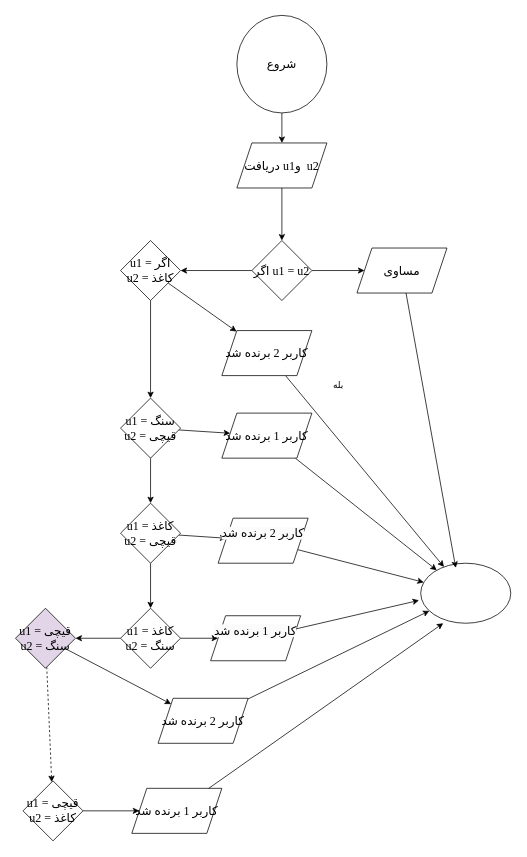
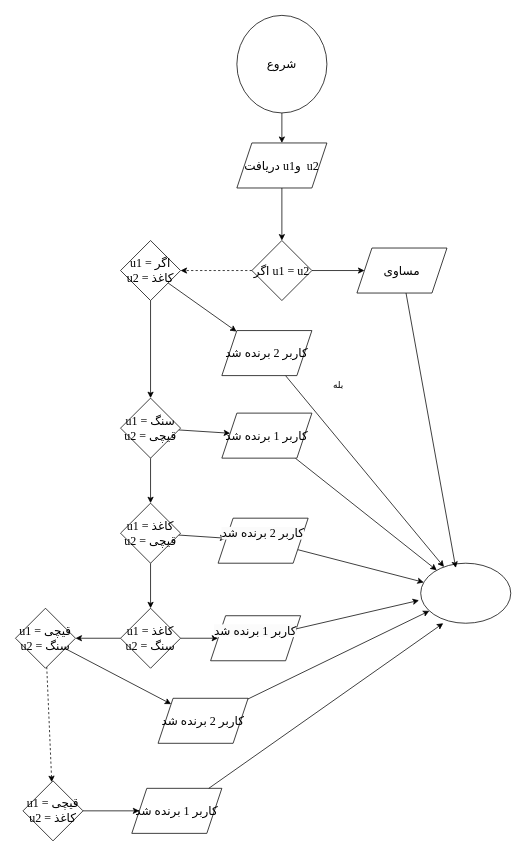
  <mxCell id="0" />
  <mxCell id="1" parent="0" />
  <mxCell id="2" value="" style="edgeStyle=none;html=1;fontFamily=vazir;fontSize=16;" edge="1" parent="1" source="3" target="5"><mxGeometry relative="1" as="geometry" /></mxCell>
  <mxCell id="3" value="شروع" style="ellipse;whiteSpace=wrap;html=1;fontFamily=vazir;fontSize=16;" vertex="1" parent="1"><mxGeometry x="315" y="20" width="120" height="130" as="geometry" /></mxCell>
  <mxCell id="4" value="" style="edgeStyle=none;html=1;" edge="1" parent="1" source="5" target="8"><mxGeometry relative="1" as="geometry" /></mxCell>
  <mxCell id="5" value="دریافت u1و&amp;nbsp; u2" style="shape=parallelogram;perimeter=parallelogramPerimeter;whiteSpace=wrap;html=1;fixedSize=1;fontSize=16;fontFamily=vazir;" vertex="1" parent="1"><mxGeometry x="315" y="190" width="120" height="60" as="geometry" /></mxCell>
  <mxCell id="6" value="" style="edgeStyle=none;html=1;" edge="1" parent="1" source="8" target="9"><mxGeometry relative="1" as="geometry" /></mxCell>
- <mxCell id="7" value="" style="edgeStyle=none;html=1;" edge="1" parent="1" source="8" target="12"><mxGeometry relative="1" as="geometry" /></mxCell>
+ <mxCell id="7" value="" style="edgeStyle=none;html=1;dashed=1;" edge="1" parent="1" source="8" target="12"><mxGeometry relative="1" as="geometry" /></mxCell>
  <mxCell id="8" value="اگر u1 = u2" style="rhombus;whiteSpace=wrap;html=1;fontSize=16;fontFamily=vazir;" vertex="1" parent="1"><mxGeometry x="335" y="320" width="80" height="80" as="geometry" /></mxCell>
  <mxCell id="9" value="مساوی" style="shape=parallelogram;perimeter=parallelogramPerimeter;whiteSpace=wrap;html=1;fixedSize=1;fontSize=16;fontFamily=vazir;" vertex="1" parent="1"><mxGeometry x="475" y="330" width="120" height="60" as="geometry" /></mxCell>
  <mxCell id="10" value="" style="edgeStyle=none;html=1;" edge="1" parent="1" source="12" target="14"><mxGeometry relative="1" as="geometry" /></mxCell>
  <mxCell id="11" value="" style="edgeStyle=none;html=1;" edge="1" parent="1" source="12" target="18"><mxGeometry relative="1" as="geometry" /></mxCell>
  <mxCell id="12" value="u1 = اگر&lt;div&gt;u2 = کاغذ&lt;/div&gt;" style="rhombus;whiteSpace=wrap;html=1;fontSize=16;fontFamily=vazir;" vertex="1" parent="1"><mxGeometry x="160" y="320" width="80" height="80" as="geometry" /></mxCell>
  <mxCell id="13" style="edgeStyle=none;html=1;" edge="1" parent="1" source="14" target="38"><mxGeometry relative="1" as="geometry" /></mxCell>
  <mxCell id="14" value="کاربر 2 برنده شد" style="shape=parallelogram;perimeter=parallelogramPerimeter;whiteSpace=wrap;html=1;fixedSize=1;fontSize=16;fontFamily=vazir;" vertex="1" parent="1"><mxGeometry x="295" y="440" width="120" height="60" as="geometry" /></mxCell>
  <mxCell id="15" value="بله" style="text;html=1;align=center;verticalAlign=middle;resizable=0;points=[];autosize=1;strokeColor=none;fillColor=none;" vertex="1" parent="1"><mxGeometry x="435" y="498" width="30" height="30" as="geometry" /></mxCell>
  <mxCell id="16" value="" style="edgeStyle=none;html=1;" edge="1" parent="1" source="18" target="20"><mxGeometry relative="1" as="geometry" /></mxCell>
  <mxCell id="17" value="" style="edgeStyle=none;html=1;" edge="1" parent="1" source="18" target="23"><mxGeometry relative="1" as="geometry" /></mxCell>
  <mxCell id="18" value="u1 = سنگ&lt;div&gt;u2 = قیچی&lt;/div&gt;" style="rhombus;whiteSpace=wrap;html=1;fontSize=16;fontFamily=vazir;" vertex="1" parent="1"><mxGeometry x="160" y="530" width="80" height="80" as="geometry" /></mxCell>
  <mxCell id="19" style="edgeStyle=none;html=1;" edge="1" parent="1" source="20" target="38"><mxGeometry relative="1" as="geometry" /></mxCell>
  <mxCell id="20" value="کاربر 1 برنده شد" style="shape=parallelogram;perimeter=parallelogramPerimeter;whiteSpace=wrap;html=1;fixedSize=1;fontSize=16;fontFamily=vazir;" vertex="1" parent="1"><mxGeometry x="295" y="550" width="120" height="60" as="geometry" /></mxCell>
  <mxCell id="21" value="" style="edgeStyle=none;html=1;" edge="1" parent="1" source="23" target="25"><mxGeometry relative="1" as="geometry" /></mxCell>
  <mxCell id="22" value="" style="edgeStyle=none;html=1;" edge="1" parent="1" source="23" target="28"><mxGeometry relative="1" as="geometry" /></mxCell>
  <mxCell id="23" value="u1 = کاغذ&lt;div&gt;u2 = قیچی&lt;/div&gt;" style="rhombus;whiteSpace=wrap;html=1;fontSize=16;fontFamily=vazir;" vertex="1" parent="1"><mxGeometry x="160" y="670" width="80" height="80" as="geometry" /></mxCell>
  <mxCell id="24" style="edgeStyle=none;html=1;" edge="1" parent="1" source="25" target="38"><mxGeometry relative="1" as="geometry" /></mxCell>
  <mxCell id="25" value="&#10;&lt;span style=&quot;color: rgb(0, 0, 0); font-family: vazir; font-size: 16px; font-style: normal; font-variant-ligatures: normal; font-variant-caps: normal; font-weight: 400; letter-spacing: normal; orphans: 2; text-align: center; text-indent: 0px; text-transform: none; widows: 2; word-spacing: 0px; -webkit-text-stroke-width: 0px; white-space: normal; background-color: rgb(251, 251, 251); text-decoration-thickness: initial; text-decoration-style: initial; text-decoration-color: initial; display: inline !important; float: none;&quot;&gt;کاربر 2 برنده شد&lt;/span&gt;&#10;&#10;" style="shape=parallelogram;perimeter=parallelogramPerimeter;whiteSpace=wrap;html=1;fixedSize=1;fontSize=16;fontFamily=vazir;" vertex="1" parent="1"><mxGeometry x="290" y="690" width="120" height="60" as="geometry" /></mxCell>
  <mxCell id="26" value="" style="edgeStyle=none;html=1;" edge="1" parent="1" source="28" target="29"><mxGeometry relative="1" as="geometry" /></mxCell>
  <mxCell id="27" value="" style="edgeStyle=none;html=1;" edge="1" parent="1" source="28" target="32"><mxGeometry relative="1" as="geometry" /></mxCell>
  <mxCell id="28" value="u1 = کاغذ&lt;div&gt;u2 = سنگ&lt;/div&gt;" style="rhombus;whiteSpace=wrap;html=1;fontSize=16;fontFamily=vazir;" vertex="1" parent="1"><mxGeometry x="160" y="810" width="80" height="80" as="geometry" /></mxCell>
  <mxCell id="29" value="&#10;&lt;span style=&quot;color: rgb(0, 0, 0); font-family: vazir; font-size: 16px; font-style: normal; font-variant-ligatures: normal; font-variant-caps: normal; font-weight: 400; letter-spacing: normal; orphans: 2; text-align: center; text-indent: 0px; text-transform: none; widows: 2; word-spacing: 0px; -webkit-text-stroke-width: 0px; white-space: normal; background-color: rgb(251, 251, 251); text-decoration-thickness: initial; text-decoration-style: initial; text-decoration-color: initial; display: inline !important; float: none;&quot;&gt;کاربر 1 برنده شد&lt;/span&gt;&#10;&#10;" style="shape=parallelogram;perimeter=parallelogramPerimeter;whiteSpace=wrap;html=1;fixedSize=1;fontSize=16;fontFamily=vazir;" vertex="1" parent="1"><mxGeometry x="280" y="820" width="120" height="60" as="geometry" /></mxCell>
  <mxCell id="30" value="" style="edgeStyle=none;html=1;dashed=1;" edge="1" parent="1" source="32" target="34"><mxGeometry relative="1" as="geometry" /></mxCell>
  <mxCell id="31" value="" style="edgeStyle=none;html=1;" edge="1" parent="1" source="32" target="36"><mxGeometry relative="1" as="geometry" /></mxCell>
- <mxCell id="32" value="u1 = قیچی&lt;div&gt;u2 = سنگ&lt;/div&gt;" style="rhombus;whiteSpace=wrap;html=1;fontSize=16;fontFamily=vazir;fillColor=#e1d5e7;" vertex="1" parent="1"><mxGeometry x="20" y="810" width="80" height="80" as="geometry" /></mxCell>
+ <mxCell id="32" value="u1 = قیچی&lt;div&gt;u2 = سنگ&lt;/div&gt;" style="rhombus;whiteSpace=wrap;html=1;fontSize=16;fontFamily=vazir;" vertex="1" parent="1"><mxGeometry x="20" y="810" width="80" height="80" as="geometry" /></mxCell>
  <mxCell id="33" value="" style="edgeStyle=none;html=1;" edge="1" parent="1" source="34" target="37"><mxGeometry relative="1" as="geometry" /></mxCell>
  <mxCell id="34" value="u1 = قیچی&lt;div&gt;u2 = کاغذ&lt;/div&gt;" style="rhombus;whiteSpace=wrap;html=1;fontSize=16;fontFamily=vazir;" vertex="1" parent="1"><mxGeometry x="30" y="1040" width="80" height="80" as="geometry" /></mxCell>
  <mxCell id="35" style="edgeStyle=none;html=1;" edge="1" parent="1" source="36" target="38"><mxGeometry relative="1" as="geometry" /></mxCell>
  <mxCell id="36" value="&lt;span style=&quot;color: rgb(0, 0, 0);&quot;&gt;کاربر 2 برنده شد&lt;/span&gt;" style="shape=parallelogram;perimeter=parallelogramPerimeter;whiteSpace=wrap;html=1;fixedSize=1;fontSize=16;fontFamily=vazir;" vertex="1" parent="1"><mxGeometry x="210" y="930" width="120" height="60" as="geometry" /></mxCell>
  <mxCell id="37" value="&lt;span style=&quot;color: rgb(0, 0, 0);&quot;&gt;کاربر 1 برنده شد&lt;/span&gt;" style="shape=parallelogram;perimeter=parallelogramPerimeter;whiteSpace=wrap;html=1;fixedSize=1;fontSize=16;fontFamily=vazir;" vertex="1" parent="1"><mxGeometry x="175" y="1050" width="120" height="60" as="geometry" /></mxCell>
  <mxCell id="38" value="" style="ellipse;whiteSpace=wrap;html=1;" vertex="1" parent="1"><mxGeometry x="560" y="750" width="120" height="80" as="geometry" /></mxCell>
  <mxCell id="39" style="edgeStyle=none;html=1;entryX=0.389;entryY=0.078;entryDx=0;entryDy=0;entryPerimeter=0;" edge="1" parent="1" source="9" target="38"><mxGeometry relative="1" as="geometry" /></mxCell>
  <mxCell id="40" style="edgeStyle=none;html=1;entryX=-0.019;entryY=0.619;entryDx=0;entryDy=0;entryPerimeter=0;" edge="1" parent="1" source="29" target="38"><mxGeometry relative="1" as="geometry" /></mxCell>
  <mxCell id="41" style="edgeStyle=none;html=1;entryX=0.25;entryY=1;entryDx=0;entryDy=0;entryPerimeter=0;" edge="1" parent="1" source="37" target="38"><mxGeometry relative="1" as="geometry" /></mxCell>
